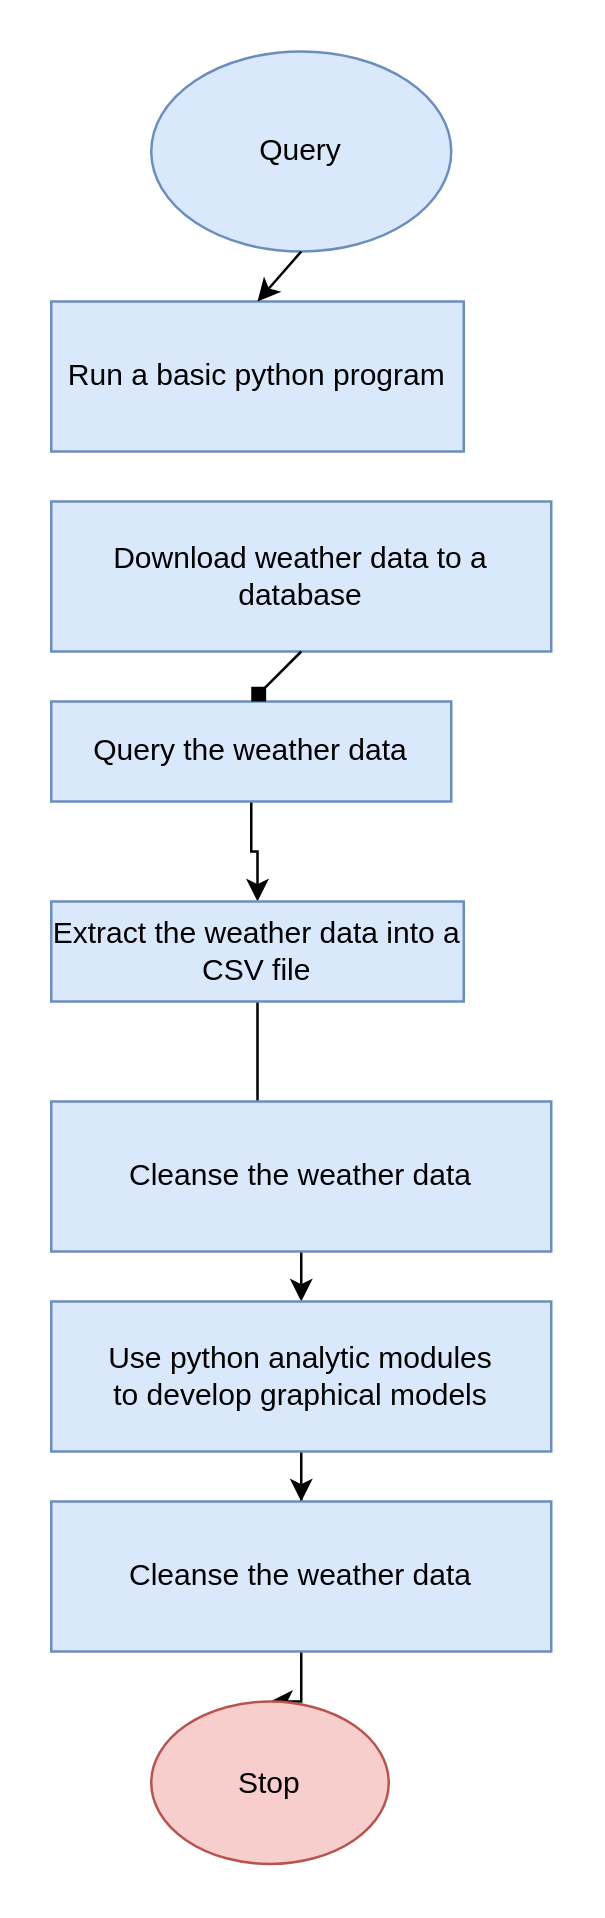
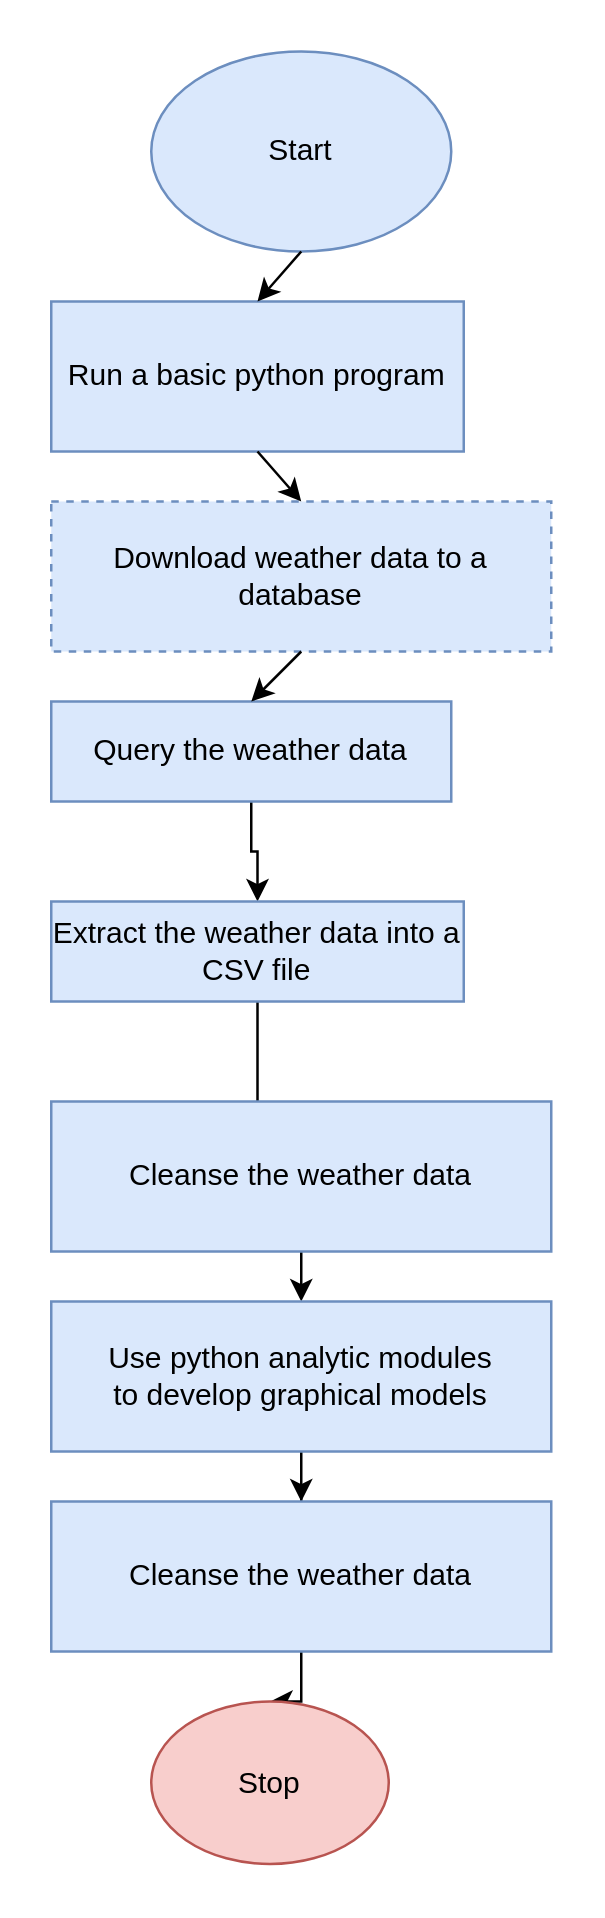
  <mxCell id="0" />
  <mxCell id="1" parent="0" />
  <mxCell id="2" value="Run a basic python program" style="rounded=0;whiteSpace=wrap;html=1;labelBackgroundColor=none;fillColor=#dae8fc;strokeColor=#6c8ebf;" vertex="1" parent="1"><mxGeometry x="20" y="120" width="165" height="60" as="geometry" /></mxCell>
- <mxCell id="3" value="Download weather data to a database" style="rounded=0;whiteSpace=wrap;html=1;labelBackgroundColor=none;fillColor=#dae8fc;strokeColor=#6c8ebf;" vertex="1" parent="1"><mxGeometry x="20" y="200" width="200" height="60" as="geometry" /></mxCell>
+ <mxCell id="3" value="Download weather data to a database" style="rounded=0;whiteSpace=wrap;html=1;labelBackgroundColor=none;fillColor=#dae8fc;strokeColor=#6c8ebf;dashed=1;" vertex="1" parent="1"><mxGeometry x="20" y="200" width="200" height="60" as="geometry" /></mxCell>
  <mxCell id="4" value="" style="edgeStyle=orthogonalEdgeStyle;rounded=0;orthogonalLoop=1;jettySize=auto;html=1;" edge="1" parent="1" source="5" target="7"><mxGeometry relative="1" as="geometry" /></mxCell>
  <mxCell id="5" value="Query the weather data" style="rounded=0;whiteSpace=wrap;html=1;labelBackgroundColor=none;fillColor=#dae8fc;strokeColor=#6c8ebf;" vertex="1" parent="1"><mxGeometry x="20" y="280" width="160" height="40" as="geometry" /></mxCell>
  <mxCell id="6" value="" style="edgeStyle=orthogonalEdgeStyle;rounded=0;orthogonalLoop=1;jettySize=auto;html=1;" edge="1" parent="1" source="7" target="10"><mxGeometry relative="1" as="geometry" /></mxCell>
  <mxCell id="7" value="Extract the weather data into a CSV file" style="rounded=0;whiteSpace=wrap;html=1;labelBackgroundColor=none;fillColor=#dae8fc;strokeColor=#6c8ebf;" vertex="1" parent="1"><mxGeometry x="20" y="360" width="165" height="40" as="geometry" /></mxCell>
  <mxCell id="8" value="Cleanse the weather data" style="rounded=0;whiteSpace=wrap;html=1;labelBackgroundColor=none;fillColor=#dae8fc;strokeColor=#6c8ebf;" vertex="1" parent="1"><mxGeometry x="20" y="440" width="200" height="60" as="geometry" /></mxCell>
  <mxCell id="9" value="" style="edgeStyle=orthogonalEdgeStyle;rounded=0;orthogonalLoop=1;jettySize=auto;html=1;" edge="1" parent="1" source="10" target="12"><mxGeometry relative="1" as="geometry" /></mxCell>
  <mxCell id="10" value="&lt;div&gt;Use python analytic modules &lt;br&gt;to develop graphical models&lt;br&gt;&lt;/div&gt;" style="rounded=0;whiteSpace=wrap;html=1;labelBackgroundColor=none;fillColor=#dae8fc;strokeColor=#6c8ebf;" vertex="1" parent="1"><mxGeometry x="20" y="520" width="200" height="60" as="geometry" /></mxCell>
  <mxCell id="11" value="" style="edgeStyle=orthogonalEdgeStyle;rounded=0;orthogonalLoop=1;jettySize=auto;html=1;" edge="1" parent="1" source="12" target="14"><mxGeometry relative="1" as="geometry" /></mxCell>
  <mxCell id="12" value="Cleanse the weather data" style="rounded=0;whiteSpace=wrap;html=1;labelBackgroundColor=none;fillColor=#dae8fc;strokeColor=#6c8ebf;" vertex="1" parent="1"><mxGeometry x="20" y="600" width="200" height="60" as="geometry" /></mxCell>
- <mxCell id="13" value="Query" style="ellipse;whiteSpace=wrap;html=1;fillColor=#dae8fc;strokeColor=#6c8ebf;" vertex="1" parent="1"><mxGeometry x="60" y="20" width="120" height="80" as="geometry" /></mxCell>
+ <mxCell id="13" value="Start" style="ellipse;whiteSpace=wrap;html=1;fillColor=#dae8fc;strokeColor=#6c8ebf;" vertex="1" parent="1"><mxGeometry x="60" y="20" width="120" height="80" as="geometry" /></mxCell>
  <mxCell id="14" value="Stop" style="ellipse;whiteSpace=wrap;html=1;fillColor=#f8cecc;strokeColor=#b85450;" vertex="1" parent="1"><mxGeometry x="60" y="680" width="95" height="65" as="geometry" /></mxCell>
  <mxCell id="15" value="" style="endArrow=classic;html=1;rounded=0;exitX=0.5;exitY=1;exitDx=0;exitDy=0;entryX=0.5;entryY=0;entryDx=0;entryDy=0;" edge="1" parent="1" source="13" target="2"><mxGeometry width="50" height="50" relative="1" as="geometry"><mxPoint x="50" y="280" as="sourcePoint" /><mxPoint x="100" y="230" as="targetPoint" /></mxGeometry></mxCell>
- <mxCell id="17" value="" style="endArrow=diamond;html=1;rounded=0;exitX=0.5;exitY=1;exitDx=0;exitDy=0;entryX=0.5;entryY=0;entryDx=0;entryDy=0;" edge="1" parent="1" source="3" target="5"><mxGeometry width="50" height="50" relative="1" as="geometry"><mxPoint x="50" y="280" as="sourcePoint" /><mxPoint x="100" y="230" as="targetPoint" /></mxGeometry></mxCell>
+ <mxCell id="16" value="" style="endArrow=classic;html=1;rounded=0;exitX=0.5;exitY=1;exitDx=0;exitDy=0;entryX=0.5;entryY=0;entryDx=0;entryDy=0;" edge="1" parent="1" source="2" target="3"><mxGeometry width="50" height="50" relative="1" as="geometry"><mxPoint x="50" y="280" as="sourcePoint" /><mxPoint x="100" y="230" as="targetPoint" /></mxGeometry></mxCell>
+ <mxCell id="17" value="" style="endArrow=classic;html=1;rounded=0;exitX=0.5;exitY=1;exitDx=0;exitDy=0;entryX=0.5;entryY=0;entryDx=0;entryDy=0;" edge="1" parent="1" source="3" target="5"><mxGeometry width="50" height="50" relative="1" as="geometry"><mxPoint x="50" y="280" as="sourcePoint" /><mxPoint x="100" y="230" as="targetPoint" /></mxGeometry></mxCell>
